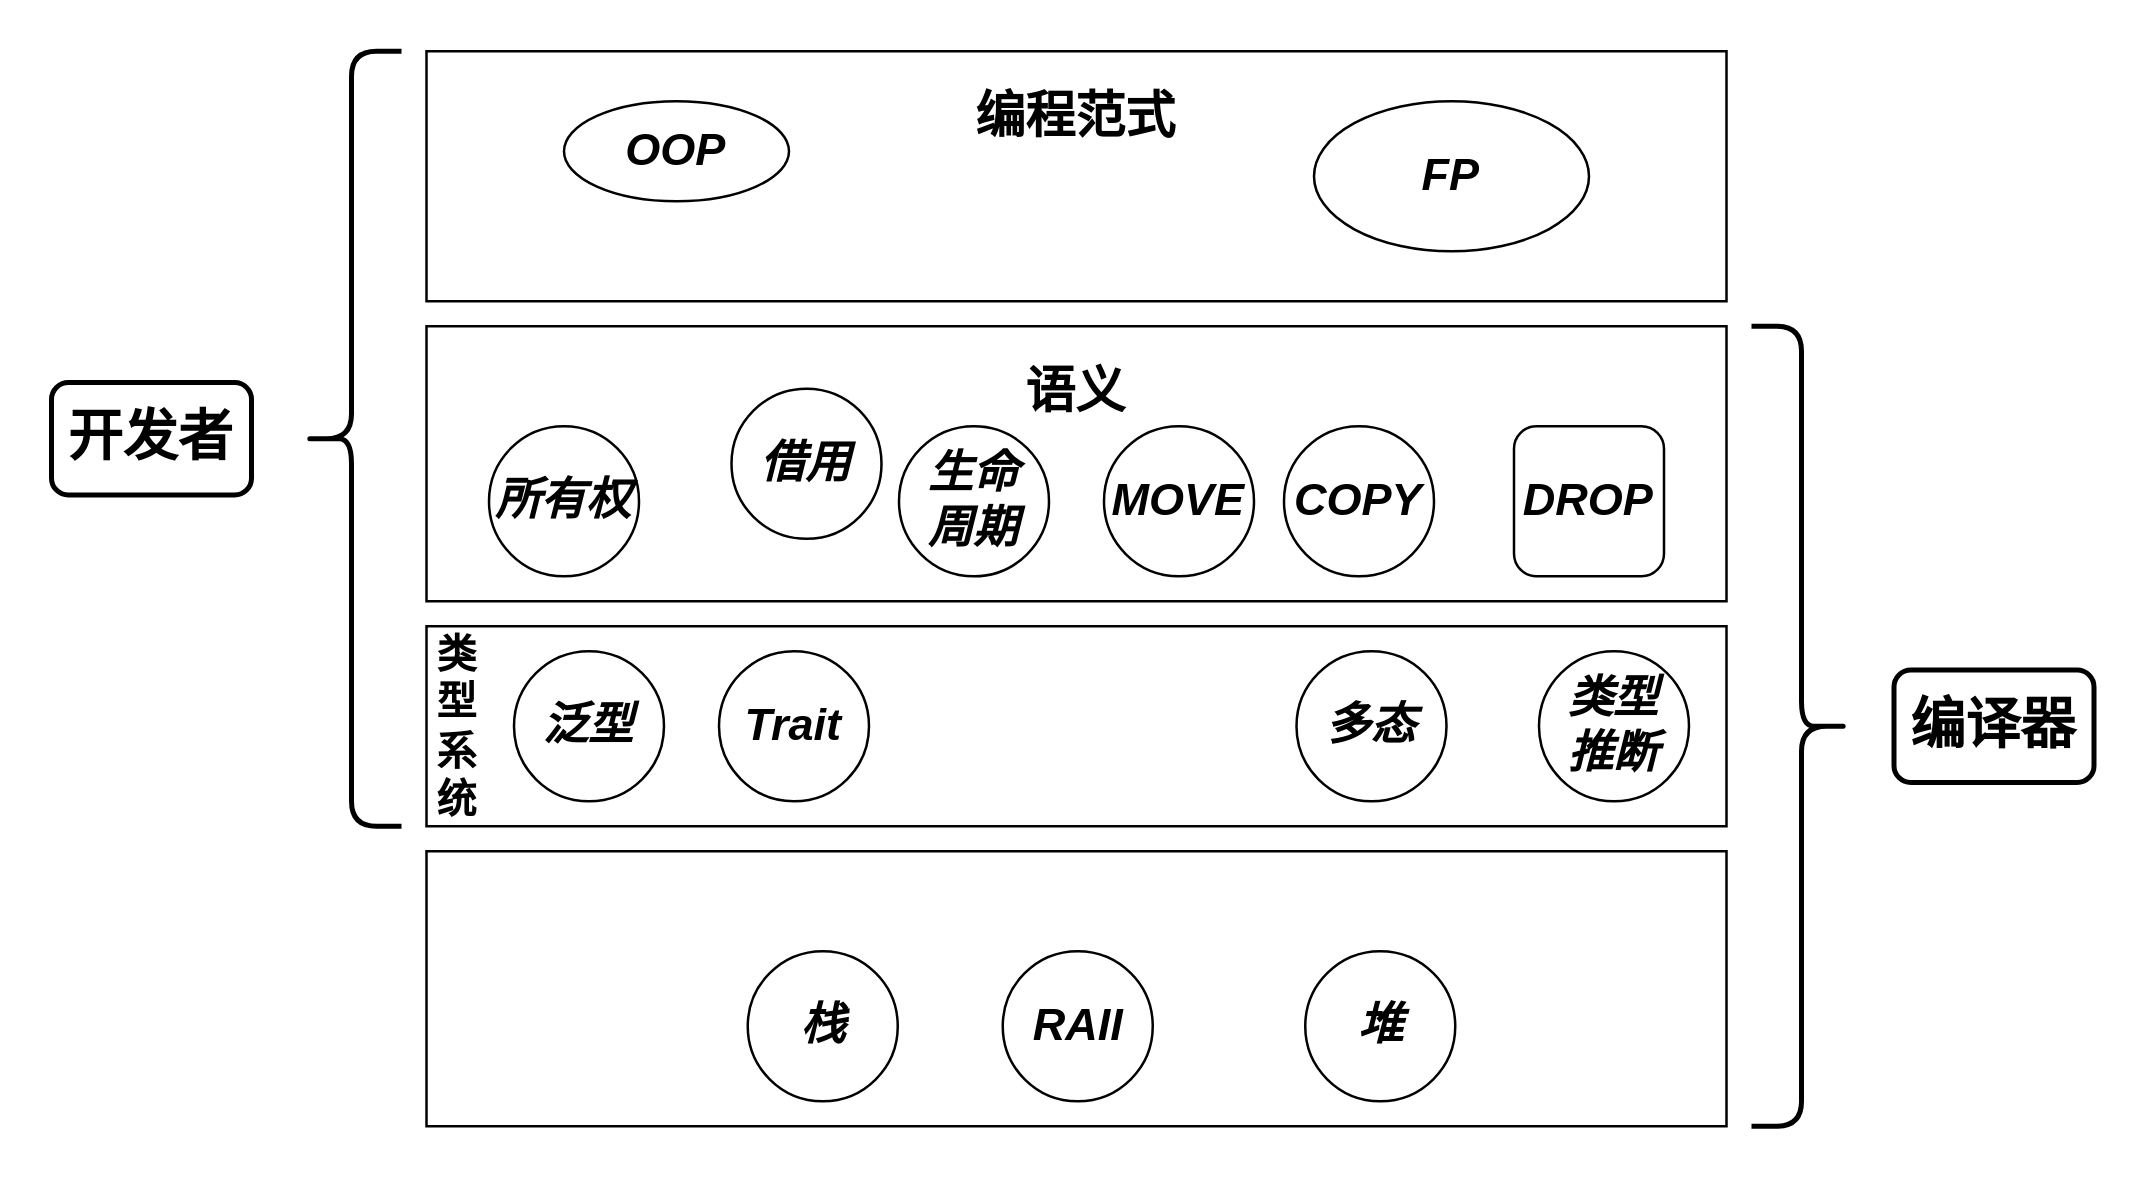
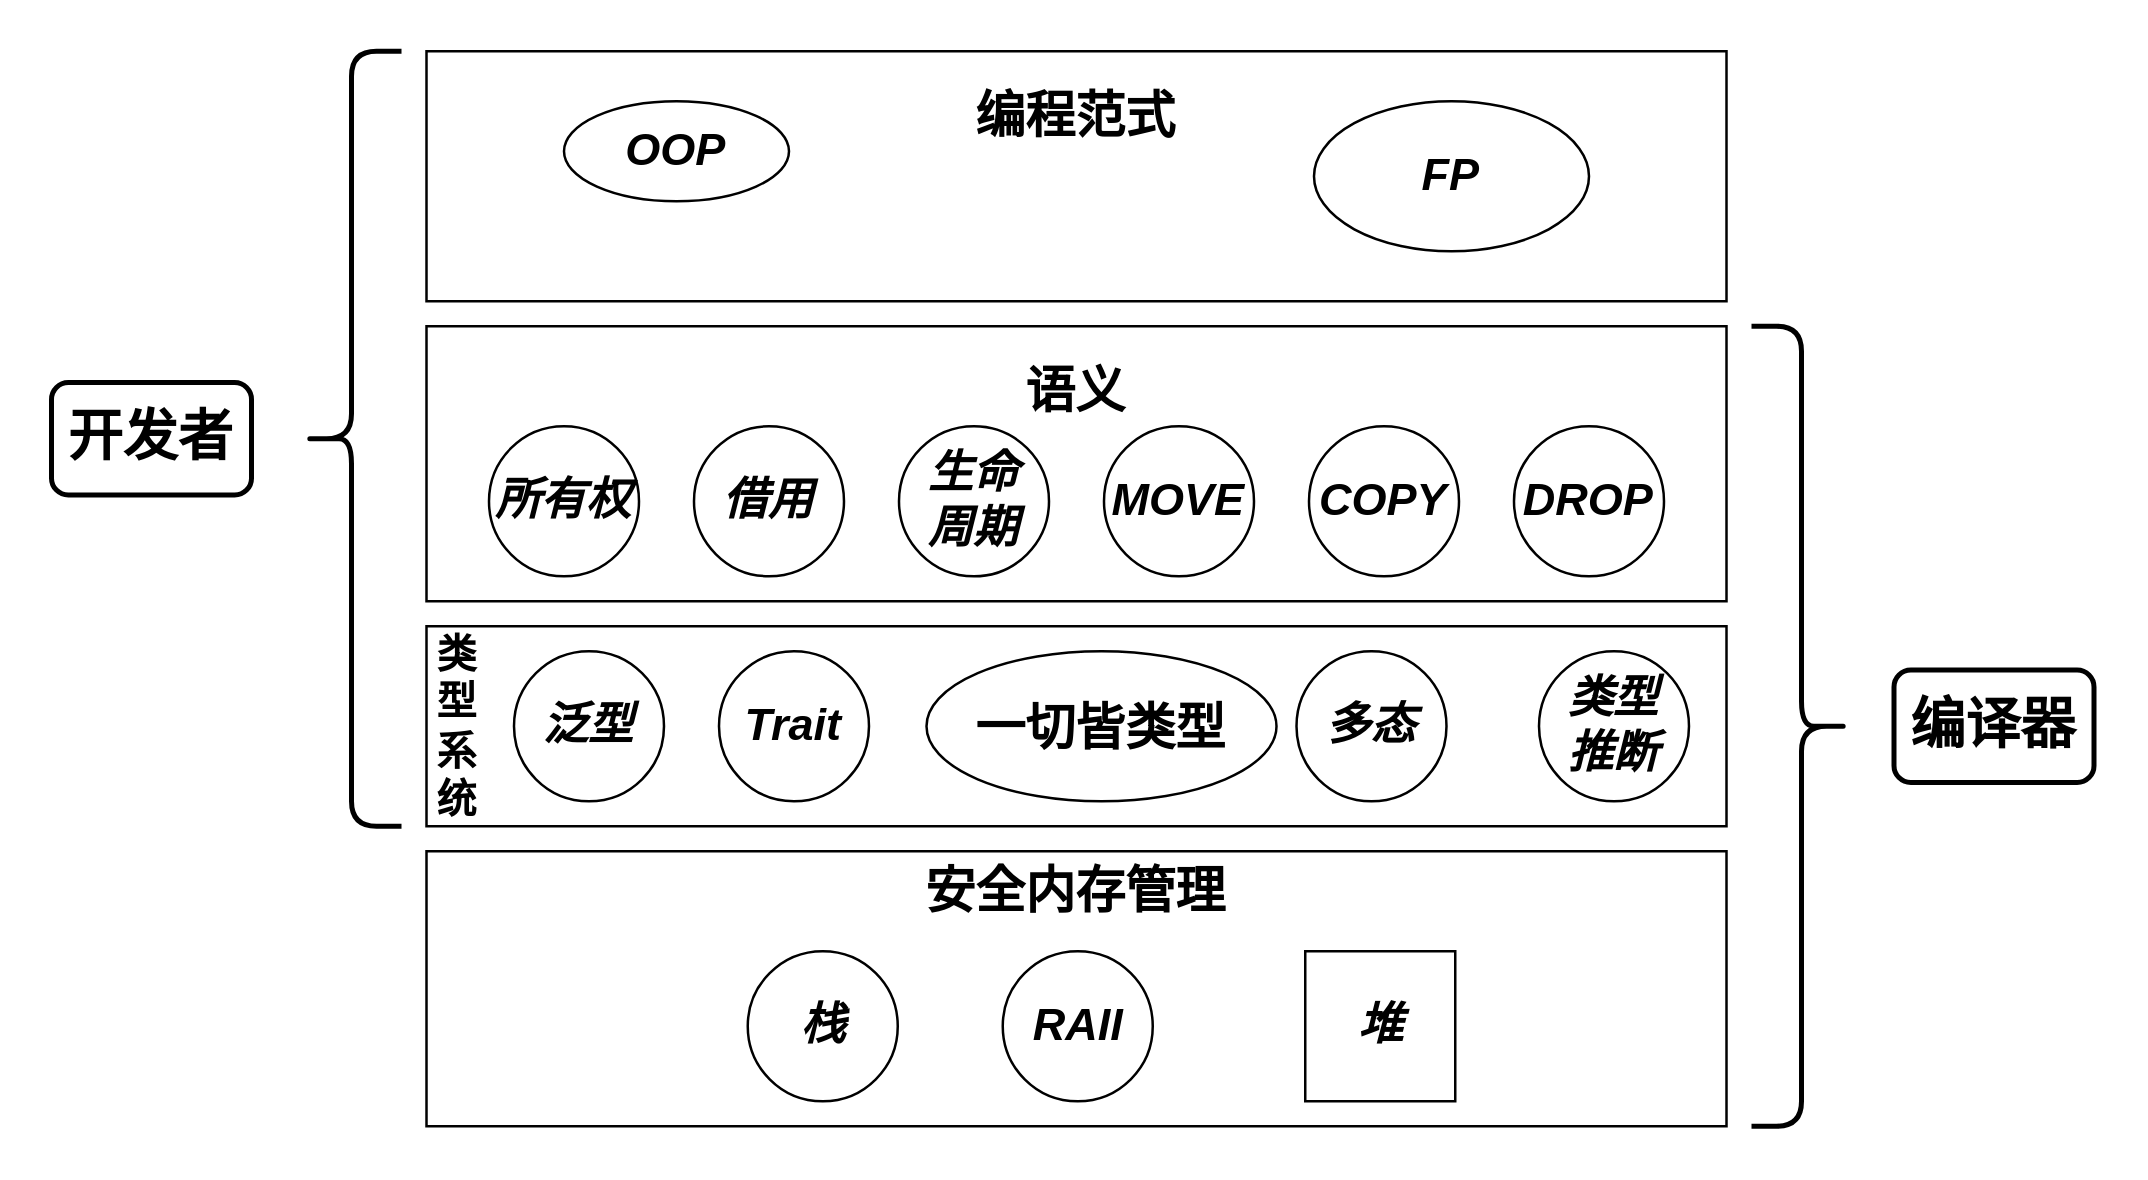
  <mxCell id="0" />
  <mxCell id="1" parent="0" />
  <mxCell id="2" value="" style="rounded=0;whiteSpace=wrap;html=1;fillColor=none;" vertex="1" parent="1"><mxGeometry x="170" y="250" width="520" height="80" as="geometry" /></mxCell>
  <mxCell id="3" value="" style="rounded=0;whiteSpace=wrap;html=1;fillColor=none;" vertex="1" parent="1"><mxGeometry x="170" y="20" width="520" height="100" as="geometry" /></mxCell>
  <mxCell id="4" value="&lt;font style=&quot;font-size: 20px&quot;&gt;编程范式&lt;/font&gt;" style="rounded=0;whiteSpace=wrap;html=1;fontStyle=1;fillColor=none;strokeColor=none;" vertex="1" parent="1"><mxGeometry x="370" y="30" width="120" height="30" as="geometry" /></mxCell>
  <mxCell id="5" value="&lt;b&gt;&lt;i&gt;&lt;font style=&quot;font-size: 18px&quot;&gt;OOP&lt;/font&gt;&lt;/i&gt;&lt;/b&gt;" style="ellipse;whiteSpace=wrap;html=1;fontSize=16;fillColor=none;" vertex="1" parent="1"><mxGeometry x="225" y="40" width="90" height="40" as="geometry" /></mxCell>
  <mxCell id="6" value="&lt;b&gt;&lt;i&gt;&lt;font style=&quot;font-size: 18px&quot;&gt;FP&lt;/font&gt;&lt;/i&gt;&lt;/b&gt;" style="ellipse;whiteSpace=wrap;html=1;fontSize=16;fillColor=none;" vertex="1" parent="1"><mxGeometry x="525" y="40" width="110" height="60" as="geometry" /></mxCell>
  <mxCell id="7" value="" style="rounded=0;whiteSpace=wrap;html=1;fillColor=none;" vertex="1" parent="1"><mxGeometry x="170" y="130" width="520" height="110" as="geometry" /></mxCell>
  <mxCell id="8" value="&lt;font style=&quot;font-size: 20px&quot;&gt;语义&lt;/font&gt;" style="rounded=0;whiteSpace=wrap;html=1;fontStyle=1;fillColor=none;strokeColor=none;" vertex="1" parent="1"><mxGeometry x="370" y="140" width="120" height="30" as="geometry" /></mxCell>
  <mxCell id="9" value="&lt;b&gt;&lt;i&gt;&lt;font style=&quot;font-size: 18px&quot;&gt;所有权&lt;/font&gt;&lt;/i&gt;&lt;/b&gt;" style="ellipse;whiteSpace=wrap;html=1;fontSize=16;fillColor=none;" vertex="1" parent="1"><mxGeometry x="195" y="170" width="60" height="60" as="geometry" /></mxCell>
- <mxCell id="10" value="&lt;b&gt;&lt;i&gt;&lt;font style=&quot;font-size: 18px&quot;&gt;借用&lt;/font&gt;&lt;/i&gt;&lt;/b&gt;" style="ellipse;whiteSpace=wrap;html=1;fontSize=16;fillColor=none;" vertex="1" parent="1"><mxGeometry x="292" y="155" width="60" height="60" as="geometry" /></mxCell>
+ <mxCell id="10" value="&lt;b&gt;&lt;i&gt;&lt;font style=&quot;font-size: 18px&quot;&gt;借用&lt;/font&gt;&lt;/i&gt;&lt;/b&gt;" style="ellipse;whiteSpace=wrap;html=1;fontSize=16;fillColor=none;" vertex="1" parent="1"><mxGeometry x="277" y="170" width="60" height="60" as="geometry" /></mxCell>
  <mxCell id="11" value="&lt;b&gt;&lt;i&gt;&lt;font style=&quot;font-size: 18px&quot;&gt;生命&lt;br&gt;周期&lt;/font&gt;&lt;/i&gt;&lt;/b&gt;" style="ellipse;whiteSpace=wrap;html=1;fontSize=16;fillColor=none;" vertex="1" parent="1"><mxGeometry x="359" y="170" width="60" height="60" as="geometry" /></mxCell>
  <mxCell id="12" value="&lt;b&gt;&lt;i&gt;&lt;font style=&quot;font-size: 18px&quot;&gt;MOVE&lt;/font&gt;&lt;/i&gt;&lt;/b&gt;" style="ellipse;whiteSpace=wrap;html=1;fontSize=16;fillColor=none;" vertex="1" parent="1"><mxGeometry x="441" y="170" width="60" height="60" as="geometry" /></mxCell>
- <mxCell id="13" value="&lt;b&gt;&lt;i&gt;&lt;font style=&quot;font-size: 18px&quot;&gt;COPY&lt;/font&gt;&lt;/i&gt;&lt;/b&gt;" style="ellipse;whiteSpace=wrap;html=1;fontSize=16;fillColor=none;" vertex="1" parent="1"><mxGeometry x="513" y="170" width="60" height="60" as="geometry" /></mxCell>
- <mxCell id="14" value="&lt;span style=&quot;font-size: 18px&quot;&gt;&lt;b&gt;&lt;i&gt;DROP&lt;/i&gt;&lt;/b&gt;&lt;/span&gt;" style="whiteSpace=wrap;html=1;fontSize=16;fillColor=none;rounded=1;" vertex="1" parent="1"><mxGeometry x="605" y="170" width="60" height="60" as="geometry" /></mxCell>
+ <mxCell id="13" value="&lt;b&gt;&lt;i&gt;&lt;font style=&quot;font-size: 18px&quot;&gt;COPY&lt;/font&gt;&lt;/i&gt;&lt;/b&gt;" style="ellipse;whiteSpace=wrap;html=1;fontSize=16;fillColor=none;" vertex="1" parent="1"><mxGeometry x="523" y="170" width="60" height="60" as="geometry" /></mxCell>
+ <mxCell id="14" value="&lt;span style=&quot;font-size: 18px&quot;&gt;&lt;b&gt;&lt;i&gt;DROP&lt;/i&gt;&lt;/b&gt;&lt;/span&gt;" style="ellipse;whiteSpace=wrap;html=1;fontSize=16;fillColor=none;" vertex="1" parent="1"><mxGeometry x="605" y="170" width="60" height="60" as="geometry" /></mxCell>
  <mxCell id="15" value="&lt;b&gt;&lt;i&gt;&lt;font style=&quot;font-size: 18px&quot;&gt;泛型&lt;/font&gt;&lt;/i&gt;&lt;/b&gt;" style="ellipse;whiteSpace=wrap;html=1;fontSize=16;fillColor=none;" vertex="1" parent="1"><mxGeometry x="205" y="260" width="60" height="60" as="geometry" /></mxCell>
  <mxCell id="16" value="&lt;b&gt;&lt;i&gt;&lt;font style=&quot;font-size: 18px&quot;&gt;Trait&lt;/font&gt;&lt;/i&gt;&lt;/b&gt;" style="ellipse;whiteSpace=wrap;html=1;fontSize=16;fillColor=none;" vertex="1" parent="1"><mxGeometry x="287" y="260" width="60" height="60" as="geometry" /></mxCell>
  <mxCell id="17" value="&lt;span style=&quot;font-size: 18px&quot;&gt;&lt;b&gt;&lt;i&gt;多态&lt;/i&gt;&lt;/b&gt;&lt;/span&gt;" style="ellipse;whiteSpace=wrap;html=1;fontSize=16;fillColor=none;" vertex="1" parent="1"><mxGeometry x="518" y="260" width="60" height="60" as="geometry" /></mxCell>
  <mxCell id="18" value="&lt;span style=&quot;font-size: 18px&quot;&gt;&lt;b&gt;&lt;i&gt;类型&lt;br&gt;推断&lt;br&gt;&lt;/i&gt;&lt;/b&gt;&lt;/span&gt;" style="ellipse;whiteSpace=wrap;html=1;fontSize=16;fillColor=none;" vertex="1" parent="1"><mxGeometry x="615" y="260" width="60" height="60" as="geometry" /></mxCell>
+ <mxCell id="19" value="&lt;b&gt;&lt;font style=&quot;font-size: 20px&quot;&gt;一切皆类型&lt;/font&gt;&lt;/b&gt;" style="ellipse;whiteSpace=wrap;html=1;fontSize=16;fillColor=none;" vertex="1" parent="1"><mxGeometry x="370" y="260" width="140" height="60" as="geometry" /></mxCell>
  <mxCell id="20" value="&lt;font style=&quot;font-size: 16px&quot;&gt;类型系统&lt;/font&gt;" style="rounded=0;whiteSpace=wrap;html=1;fontStyle=1;fillColor=none;strokeColor=none;" vertex="1" parent="1"><mxGeometry x="170" y="250" width="25" height="80" as="geometry" /></mxCell>
  <mxCell id="21" value="" style="rounded=0;whiteSpace=wrap;html=1;fillColor=none;" vertex="1" parent="1"><mxGeometry x="170" y="340" width="520" height="110" as="geometry" /></mxCell>
+ <mxCell id="22" value="&lt;font style=&quot;font-size: 20px&quot;&gt;安全内存管理&lt;/font&gt;" style="rounded=0;whiteSpace=wrap;html=1;fontStyle=1;fillColor=none;strokeColor=none;" vertex="1" parent="1"><mxGeometry x="345" y="340" width="170" height="30" as="geometry" /></mxCell>
  <mxCell id="23" value="&lt;b&gt;&lt;i&gt;&lt;font style=&quot;font-size: 18px&quot;&gt;栈&lt;/font&gt;&lt;/i&gt;&lt;/b&gt;" style="ellipse;whiteSpace=wrap;html=1;fontSize=16;fillColor=none;" vertex="1" parent="1"><mxGeometry x="298.5" y="380" width="60" height="60" as="geometry" /></mxCell>
  <mxCell id="24" value="&lt;b&gt;&lt;i&gt;&lt;font style=&quot;font-size: 18px&quot;&gt;RAII&lt;/font&gt;&lt;/i&gt;&lt;/b&gt;" style="ellipse;whiteSpace=wrap;html=1;fontSize=16;fillColor=none;" vertex="1" parent="1"><mxGeometry x="400.5" y="380" width="60" height="60" as="geometry" /></mxCell>
- <mxCell id="25" value="&lt;b&gt;&lt;i&gt;&lt;font style=&quot;font-size: 18px&quot;&gt;堆&lt;/font&gt;&lt;/i&gt;&lt;/b&gt;" style="ellipse;whiteSpace=wrap;html=1;fontSize=16;fillColor=none;" vertex="1" parent="1"><mxGeometry x="521.5" y="380" width="60" height="60" as="geometry" /></mxCell>
+ <mxCell id="25" value="&lt;b&gt;&lt;i&gt;&lt;font style=&quot;font-size: 18px&quot;&gt;堆&lt;/font&gt;&lt;/i&gt;&lt;/b&gt;" style="whiteSpace=wrap;html=1;fontSize=16;fillColor=none;rounded=0;" vertex="1" parent="1"><mxGeometry x="521.5" y="380" width="60" height="60" as="geometry" /></mxCell>
  <mxCell id="26" value="" style="shape=curlyBracket;whiteSpace=wrap;html=1;rounded=1;fontSize=16;fillColor=none;strokeWidth=2;" vertex="1" parent="1"><mxGeometry x="120" y="20" width="40" height="310" as="geometry" /></mxCell>
  <mxCell id="27" value="" style="shape=curlyBracket;whiteSpace=wrap;html=1;rounded=1;fontSize=16;fillColor=none;direction=west;strokeWidth=2;" vertex="1" parent="1"><mxGeometry x="700" y="130" width="40" height="320" as="geometry" /></mxCell>
  <mxCell id="28" value="&lt;font style=&quot;font-size: 22px&quot;&gt;&lt;b&gt;开发者&lt;/b&gt;&lt;/font&gt;" style="rounded=1;whiteSpace=wrap;html=1;fillColor=none;strokeWidth=2;" vertex="1" parent="1"><mxGeometry x="20" y="152.5" width="80" height="45" as="geometry" /></mxCell>
  <mxCell id="29" value="&lt;font style=&quot;font-size: 22px&quot;&gt;&lt;b&gt;编译器&lt;/b&gt;&lt;/font&gt;" style="rounded=1;whiteSpace=wrap;html=1;fillColor=none;strokeWidth=2;" vertex="1" parent="1"><mxGeometry x="757" y="267.5" width="80" height="45" as="geometry" /></mxCell>
